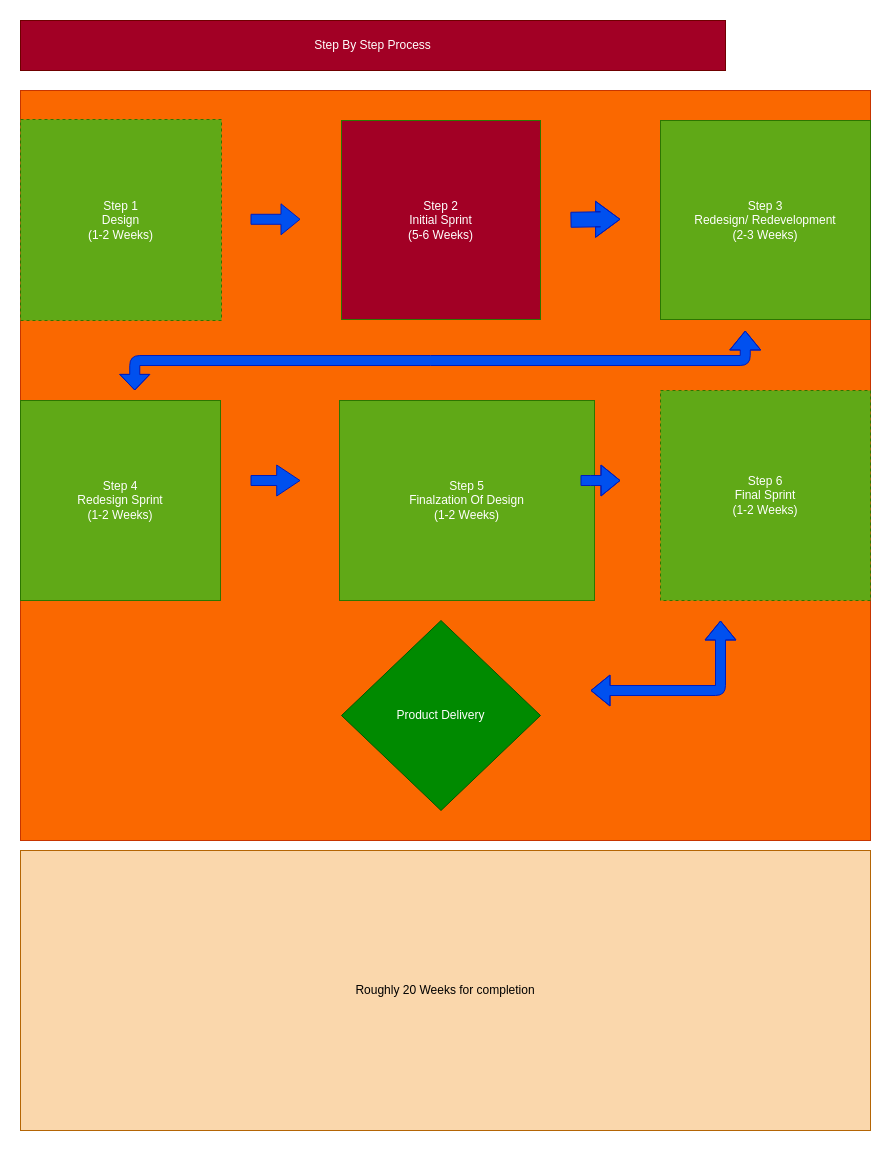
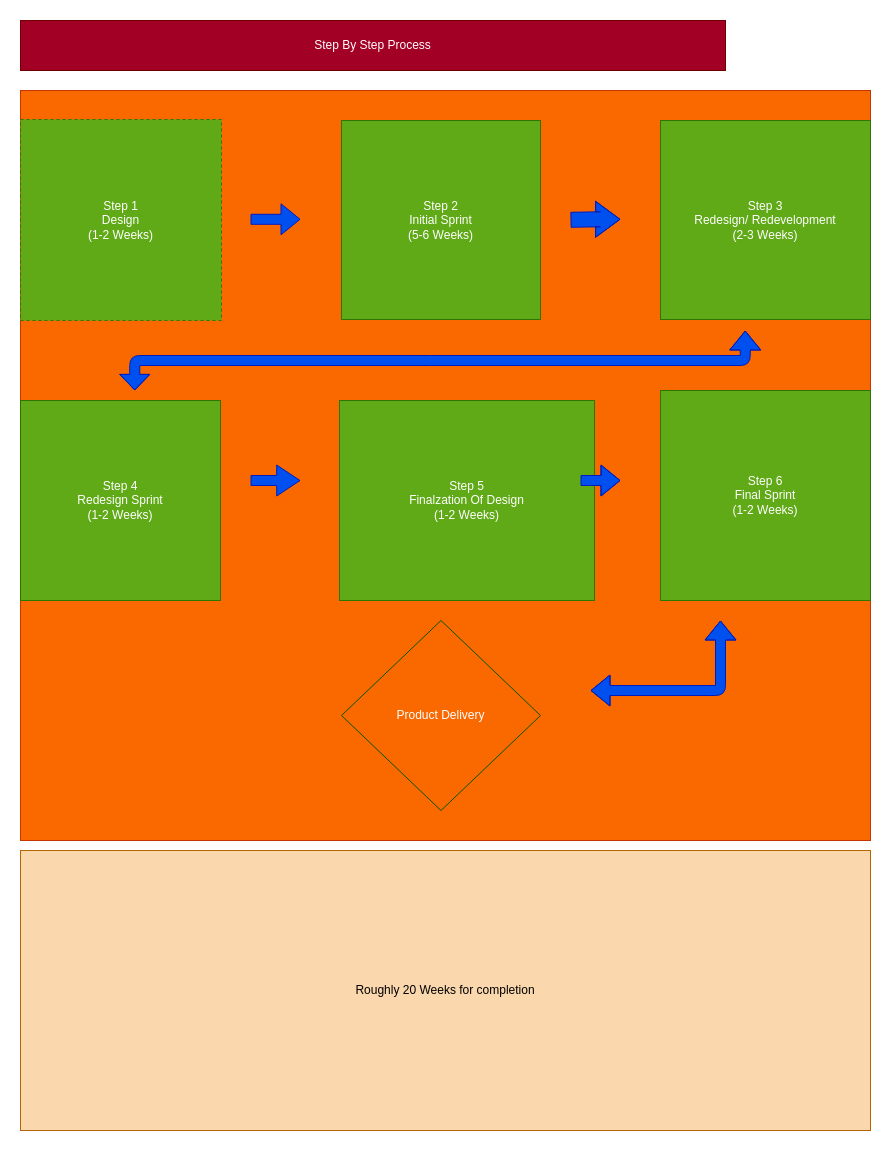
  <mxCell id="0" />
  <mxCell id="1" parent="0" />
  <mxCell id="2" value="" style="rounded=0;whiteSpace=wrap;html=1;fillColor=#fa6800;fontColor=#000000;strokeColor=#C73500;" parent="1" vertex="1"><mxGeometry y="90" width="850" height="750" as="geometry" x="20" /></mxCell>
  <mxCell id="3" value="Step 1&lt;br&gt;Design &lt;br&gt;(1-2 Weeks)" style="whiteSpace=wrap;html=1;aspect=fixed;fillColor=#60a917;fontColor=#ffffff;strokeColor=#2D7600;dashed=1;" parent="1" vertex="1"><mxGeometry y="119" width="201" height="201" as="geometry" x="20" /></mxCell>
- <mxCell id="4" value="Step 2&lt;br&gt;Initial Sprint &lt;br&gt;(5-6 Weeks)" style="whiteSpace=wrap;html=1;aspect=fixed;fillColor=#a20025;fontColor=#ffffff;strokeColor=#2D7600;" parent="1" vertex="1"><mxGeometry x="341" y="120" width="199" height="199" as="geometry" /></mxCell>
+ <mxCell id="4" value="Step 2&lt;br&gt;Initial Sprint &lt;br&gt;(5-6 Weeks)" style="whiteSpace=wrap;html=1;aspect=fixed;fillColor=#60a917;fontColor=#ffffff;strokeColor=#2D7600;" parent="1" vertex="1"><mxGeometry x="341" y="120" width="199" height="199" as="geometry" /></mxCell>
  <mxCell id="5" value="" style="shape=flexArrow;endArrow=classic;html=1;fillColor=#0050ef;strokeColor=#001DBC;" parent="1" edge="1"><mxGeometry width="50" height="50" relative="1" as="geometry"><mxPoint x="250" y="218.79" as="sourcePoint" /><mxPoint x="300" y="218.79" as="targetPoint" /></mxGeometry></mxCell>
  <mxCell id="6" value="" style="shape=flexArrow;endArrow=classic;html=1;width=15;endSize=7.81;fillColor=#0050ef;strokeColor=#001DBC;" parent="1" edge="1"><mxGeometry width="50" height="50" relative="1" as="geometry"><mxPoint x="570" y="219.29" as="sourcePoint" /><mxPoint x="620" y="218.79" as="targetPoint" /><Array as="points"><mxPoint x="600" y="218.79" /></Array></mxGeometry></mxCell>
  <mxCell id="7" value="Step 3 &lt;br&gt;Redesign/ Redevelopment&lt;br&gt;(2-3 Weeks)" style="rounded=0;whiteSpace=wrap;html=1;fillColor=#60a917;fontColor=#ffffff;strokeColor=#2D7600;" parent="1" vertex="1"><mxGeometry x="660" y="120" width="210" height="199" as="geometry" /></mxCell>
  <mxCell id="8" value="" style="shape=flexArrow;endArrow=classic;startArrow=classic;html=1;startWidth=19;startSize=4.86;fillColor=#0050ef;strokeColor=#001DBC;" parent="1" edge="1"><mxGeometry width="100" height="100" relative="1" as="geometry"><mxPoint x="134.25" y="390" as="sourcePoint" /><mxPoint x="744.75" y="330" as="targetPoint" /><Array as="points"><mxPoint x="134.25" y="360" /><mxPoint x="430" y="360" /><mxPoint x="744.75" y="360" /></Array></mxGeometry></mxCell>
  <mxCell id="9" value="Step 4&lt;br&gt;Redesign Sprint&lt;br&gt;(1-2 Weeks)" style="whiteSpace=wrap;html=1;aspect=fixed;fillColor=#60a917;fontColor=#ffffff;strokeColor=#2D7600;" parent="1" vertex="1"><mxGeometry y="400" width="200" height="200" as="geometry" x="20" /></mxCell>
  <mxCell id="10" value="" style="shape=flexArrow;endArrow=classic;html=1;width=10;endSize=7.43;fillColor=#0050ef;strokeColor=#001DBC;" parent="1" edge="1"><mxGeometry width="50" height="50" relative="1" as="geometry"><mxPoint x="250" y="480" as="sourcePoint" /><mxPoint x="300" y="480" as="targetPoint" /></mxGeometry></mxCell>
  <mxCell id="11" value="&lt;span&gt;Step 5&lt;/span&gt;&lt;br&gt;&lt;span&gt;Finalzation Of Design&lt;/span&gt;&lt;br&gt;&lt;span&gt;(1-2 Weeks)&lt;/span&gt;" style="whiteSpace=wrap;html=1;aspect=fixed;fillColor=#60a917;fontColor=#ffffff;strokeColor=#2D7600;" parent="1" vertex="1"><mxGeometry x="339" y="400" width="255" height="200" as="geometry" /></mxCell>
  <mxCell id="12" value="" style="shape=flexArrow;endArrow=classic;html=1;fillColor=#0050ef;strokeColor=#001DBC;" parent="1" edge="1"><mxGeometry width="50" height="50" relative="1" as="geometry"><mxPoint x="580" y="480" as="sourcePoint" /><mxPoint x="620" y="480" as="targetPoint" /><Array as="points"><mxPoint x="590" y="480" /></Array></mxGeometry></mxCell>
- <mxCell id="13" value="Step 6&lt;br&gt;Final Sprint&lt;br&gt;(1-2 Weeks)" style="whiteSpace=wrap;html=1;aspect=fixed;fillColor=#60a917;fontColor=#ffffff;strokeColor=#2D7600;dashed=1;" parent="1" vertex="1"><mxGeometry x="660" y="390" width="210" height="210" as="geometry" /></mxCell>
+ <mxCell id="13" value="Step 6&lt;br&gt;Final Sprint&lt;br&gt;(1-2 Weeks)" style="whiteSpace=wrap;html=1;aspect=fixed;fillColor=#60a917;fontColor=#ffffff;strokeColor=#2D7600;" parent="1" vertex="1"><mxGeometry x="660" y="390" width="210" height="210" as="geometry" /></mxCell>
  <mxCell id="14" value="" style="shape=flexArrow;endArrow=classic;startArrow=classic;html=1;fillColor=#0050ef;strokeColor=#001DBC;" parent="1" edge="1"><mxGeometry width="100" height="100" relative="1" as="geometry"><mxPoint x="590" y="690" as="sourcePoint" /><mxPoint x="720" y="620" as="targetPoint" /><Array as="points"><mxPoint x="720" y="690" /></Array></mxGeometry></mxCell>
- <mxCell id="15" value="Product Delivery" style="rhombus;whiteSpace=wrap;html=1;fillColor=#008a00;fontColor=#ffffff;strokeColor=#005700;" parent="1" vertex="1"><mxGeometry x="341" y="620" width="199" height="190" as="geometry" /></mxCell>
+ <mxCell id="15" value="Product Delivery" style="rhombus;whiteSpace=wrap;html=1;fillColor=#fa6800;fontColor=#ffffff;strokeColor=#005700;" parent="1" vertex="1"><mxGeometry x="341" y="620" width="199" height="190" as="geometry" /></mxCell>
  <mxCell id="16" value="Step By Step Process" style="rounded=0;whiteSpace=wrap;html=1;fillColor=#a20025;fontColor=#ffffff;strokeColor=#6F0000;" parent="1" vertex="1"><mxGeometry x="20" y="20" width="705" height="50" as="geometry" /></mxCell>
  <mxCell id="17" value="Roughly 20 Weeks for completion" style="rounded=0;whiteSpace=wrap;html=1;fillColor=#fad7ac;strokeColor=#b46504;fontColor=#000000;" vertex="1" parent="1"><mxGeometry x="20" y="850" width="850" height="280" as="geometry" /></mxCell>
